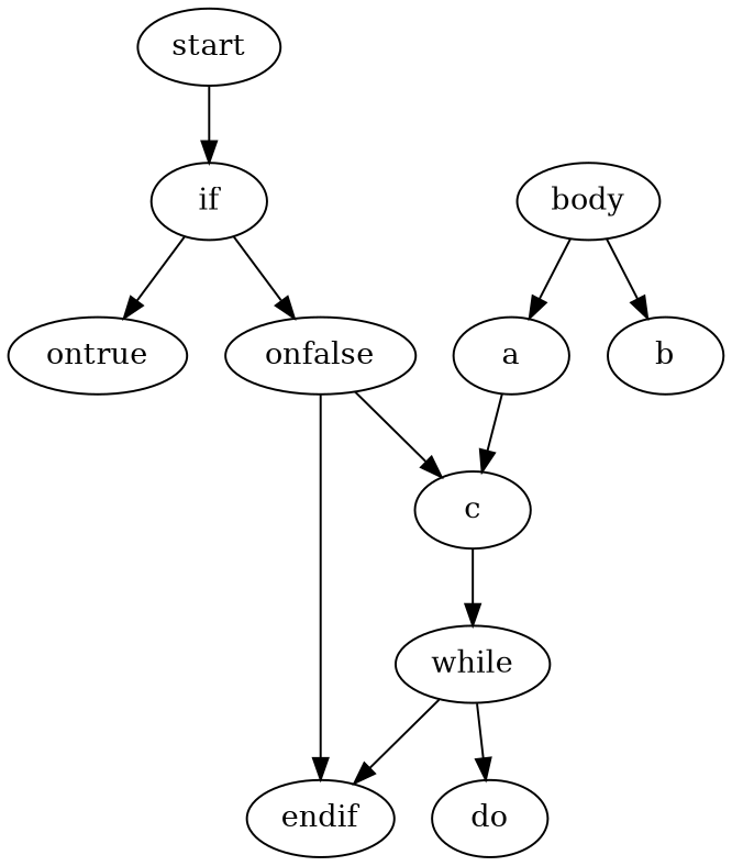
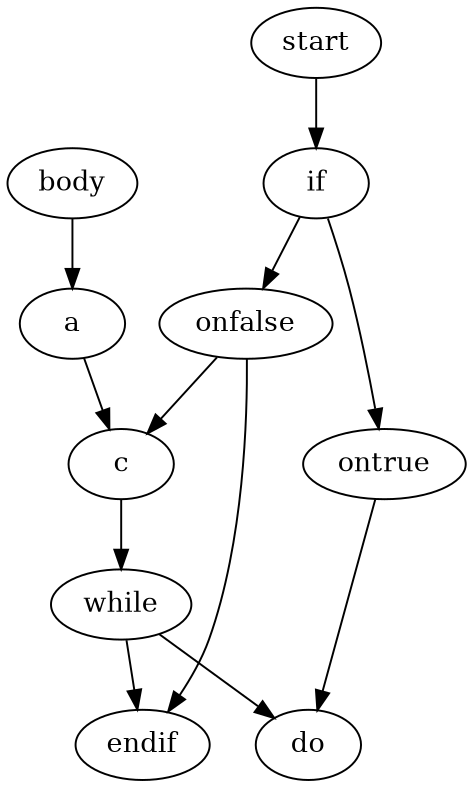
  digraph {
    start
    if
    ontrue
    onfalse
    do
    endif
    c
    body
    a
-   b
    while
    start -> if
    if -> ontrue
    if -> onfalse
+   ontrue -> do
    onfalse -> endif
    onfalse -> c
    c -> while
    body -> a
-   body -> b
    a -> c
    while -> do
    while -> endif
  }
